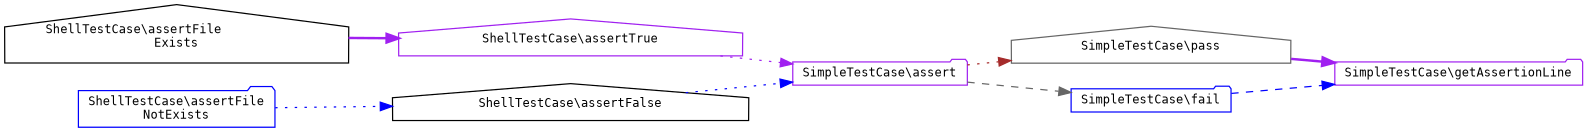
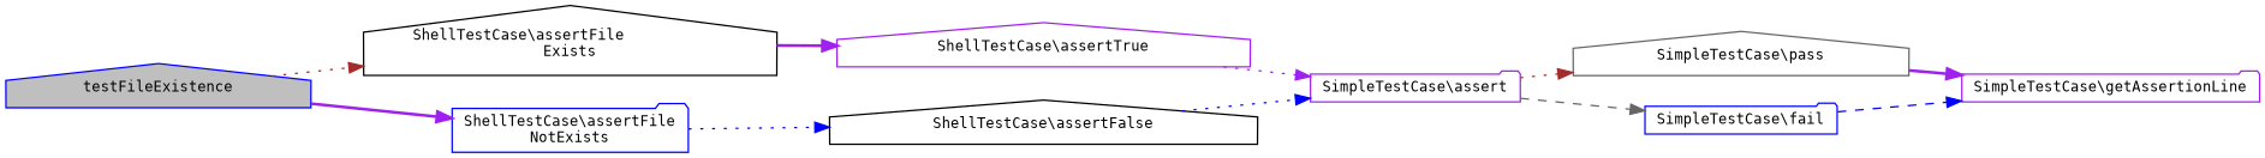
  digraph {
    rankdir=LR
    fontname="DejaVu Sans Mono"
    node [color=blue fillcolor=white fontname="DejaVu Sans Mono" fontsize=10 shape=house style=filled]
    edge [color=purple fontname="DejaVu Sans Mono" fontsize=10 labelfontname=Helvetica labelfontsize=10 style=dotted]
+   n1 [fillcolor=grey75 fontcolor=black height=0.2 label=testFileExistence width=0.4]
    n2 [color=black height=0.2 label="ShellTestCase\\assertFile\lExists" width=0.4]
    n3 [height=0.2 label="ShellTestCase\\assertFile\lNotExists" shape=folder width=0.4]
    n4 [color=purple height=0.2 label="ShellTestCase\\assertTrue" width=0.4]
    n5 [color=purple height=0.2 label="SimpleTestCase\\assert" shape=folder width=0.4]
    n6 [color=gray40 height=0.2 label="SimpleTestCase\\pass" width=0.4]
    n7 [height=0.2 label="SimpleTestCase\\fail" shape=folder width=0.4]
    n8 [color=purple height=0.2 label="SimpleTestCase\\getAssertionLine" shape=folder width=0.4]
    n9 [color=black height=0.2 label="ShellTestCase\\assertFalse" width=0.4]
+   n1 -> n2 [color=brown]
+   n1 -> n3 [style=bold]
    n2 -> n4 [style=bold]
    n3 -> n9 [color=blue]
    n4 -> n5
    n5 -> n6 [color=brown]
    n5 -> n7 [color=gray40 style=dashed]
    n6 -> n8 [style=bold]
    n7 -> n8 [color=blue style=dashed]
    n9 -> n5 [color=blue]
  }
